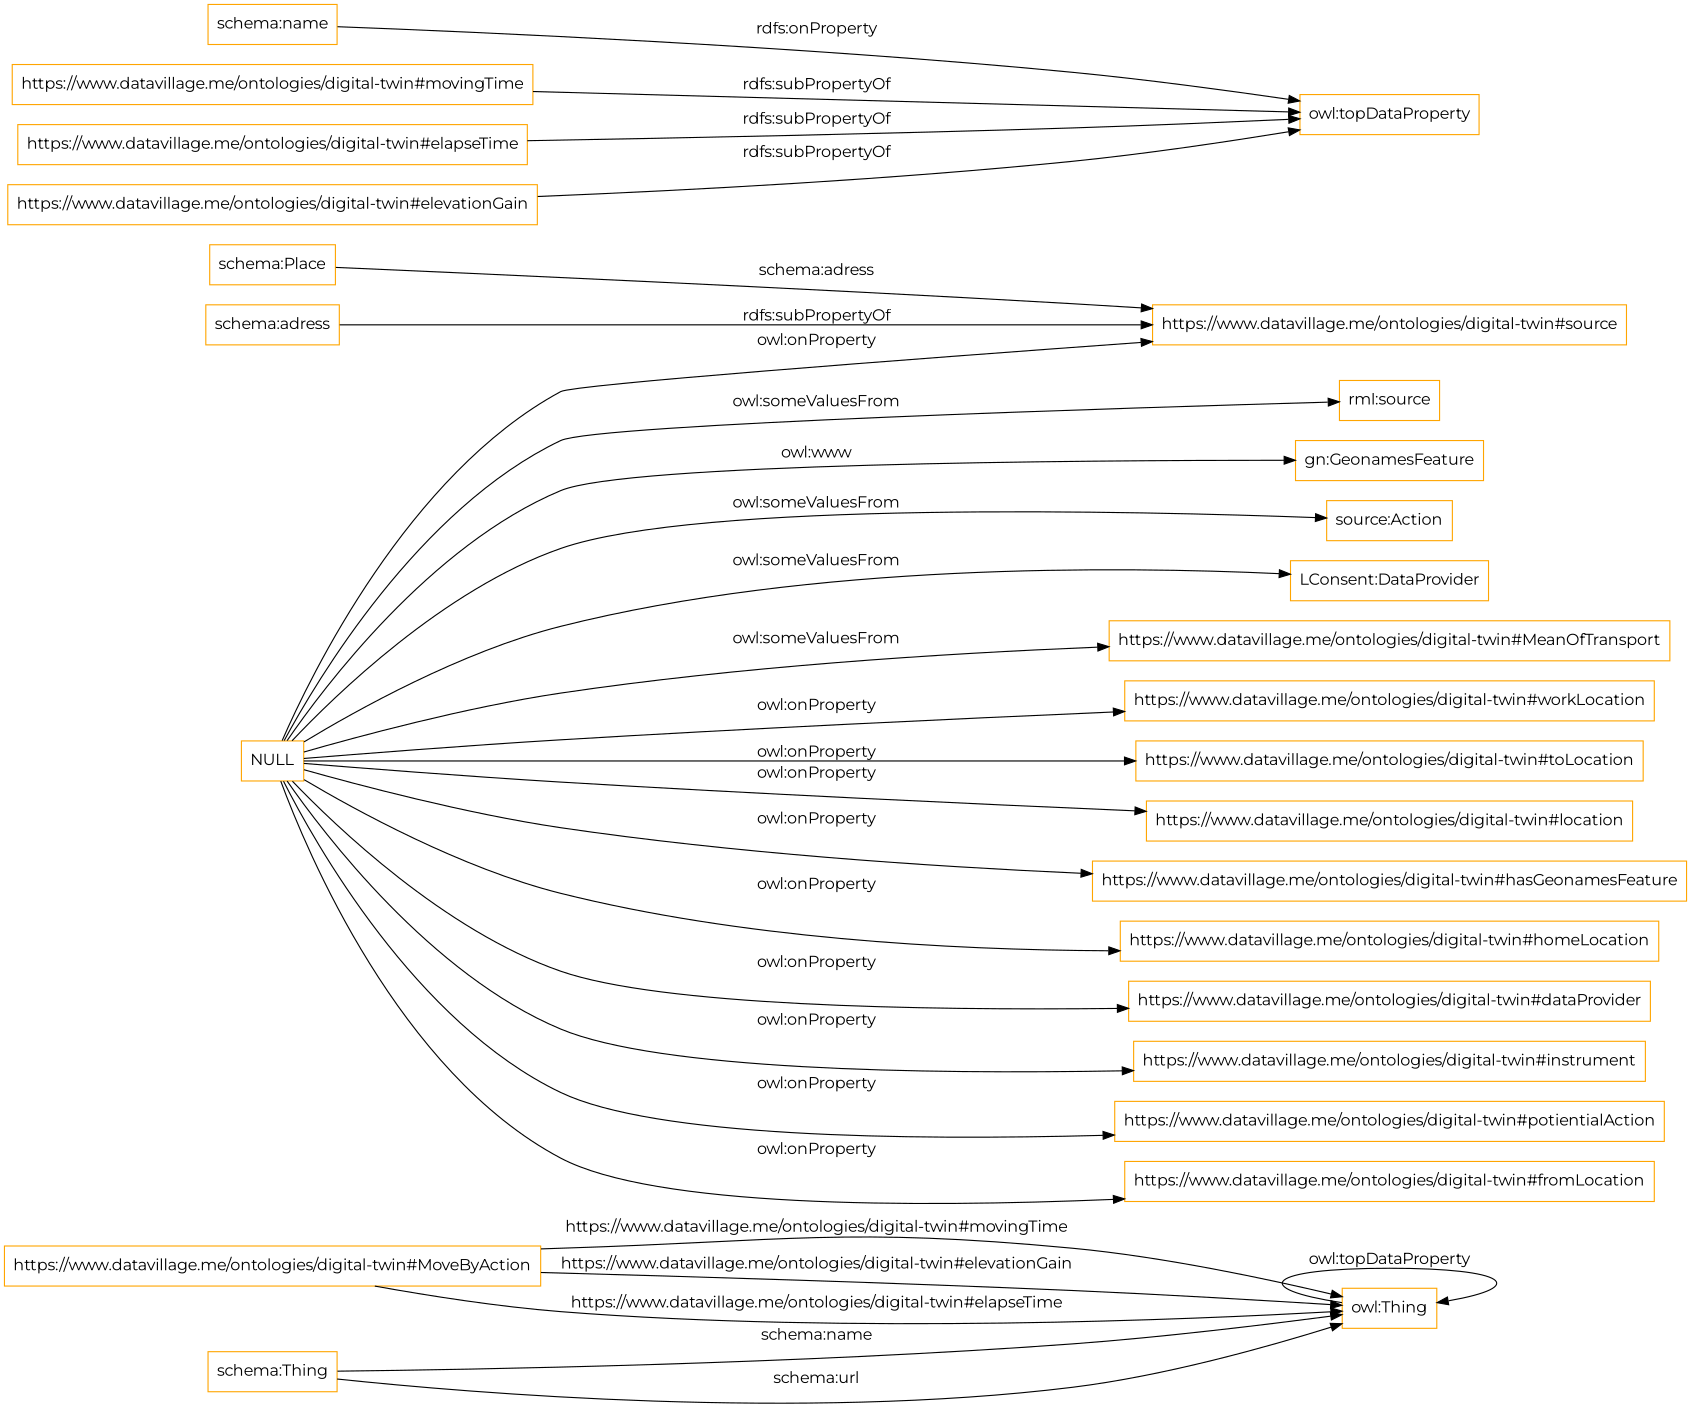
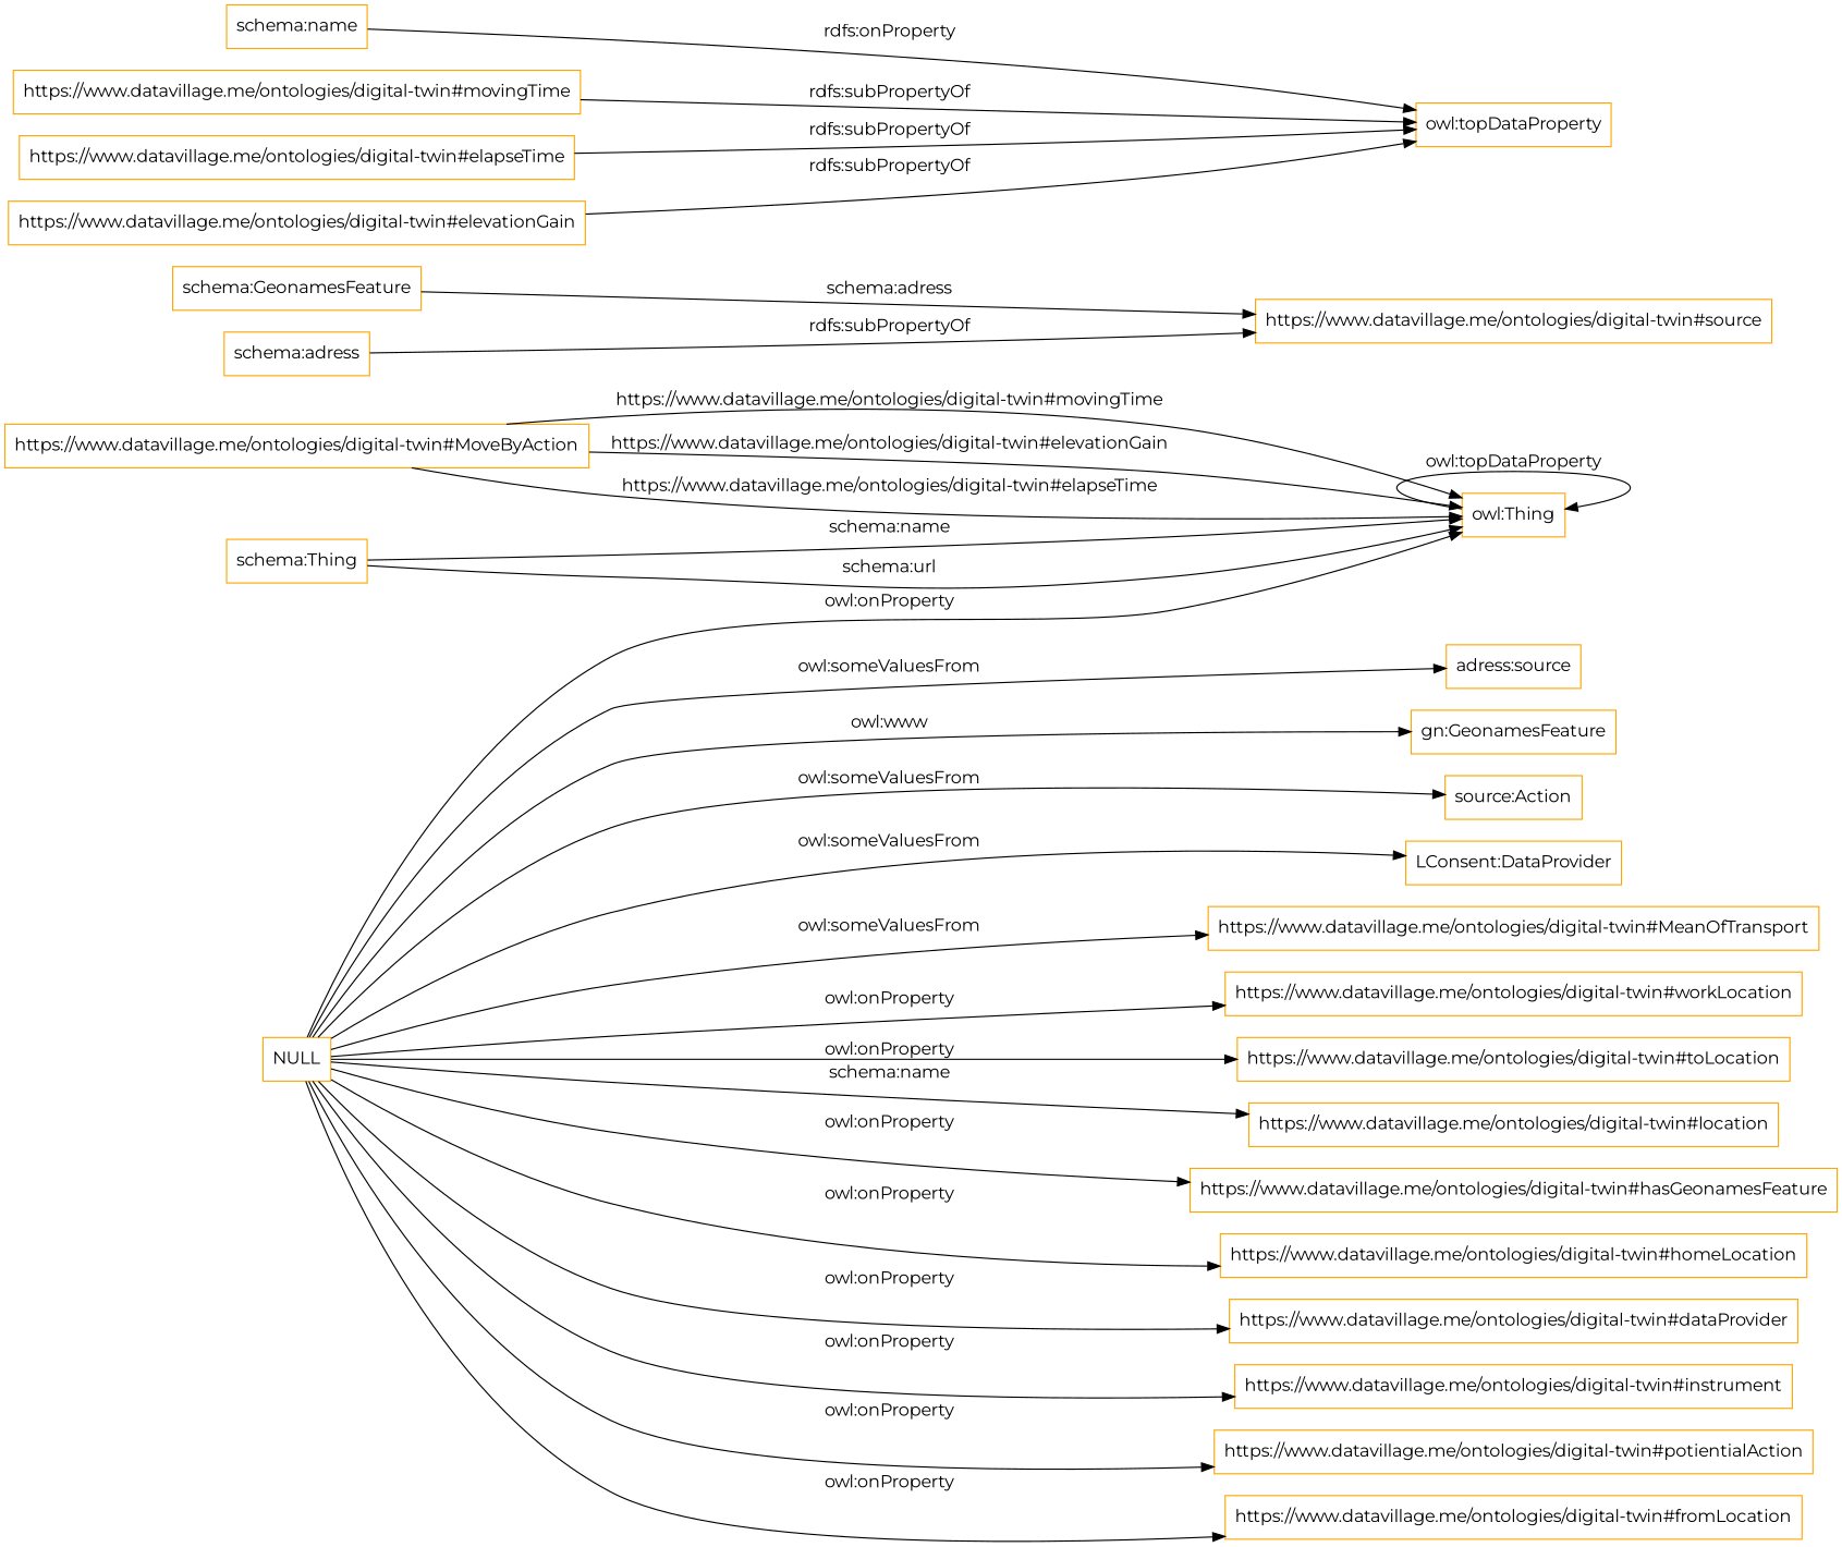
  digraph {
    fontname=Montserrat
    rankdir=LR
    node [color=orange fontname=Montserrat shape=rectangle]
    edge [fontname=Montserrat]
    "https://www.datavillage.me/ontologies/digital-twin#MoveByAction"
    "owl:Thing"
    "schema:Thing"
-   "schema:Place"
+   "schema:Place" [label="schema:GeonamesFeature"]
    "https://www.datavillage.me/ontologies/digital-twin#source"
    "schema:name"
    "owl:topDataProperty"
    "schema:adress"
    "https://www.datavillage.me/ontologies/digital-twin#movingTime"
    "https://www.datavillage.me/ontologies/digital-twin#elapseTime"
    "https://www.datavillage.me/ontologies/digital-twin#elevationGain"
    NULL
-   "rml:source"
+   "rml:source" [label="adress:source"]
    "gn:GeonamesFeature"
    n15 [label="source:Action"]
    "LConsent:DataProvider"
    "https://www.datavillage.me/ontologies/digital-twin#MeanOfTransport"
    "https://www.datavillage.me/ontologies/digital-twin#workLocation"
    "https://www.datavillage.me/ontologies/digital-twin#toLocation"
    "https://www.datavillage.me/ontologies/digital-twin#location"
    "https://www.datavillage.me/ontologies/digital-twin#hasGeonamesFeature"
    "https://www.datavillage.me/ontologies/digital-twin#homeLocation"
    "https://www.datavillage.me/ontologies/digital-twin#dataProvider"
    "https://www.datavillage.me/ontologies/digital-twin#instrument"
    "https://www.datavillage.me/ontologies/digital-twin#potientialAction"
    "https://www.datavillage.me/ontologies/digital-twin#fromLocation"
    "https://www.datavillage.me/ontologies/digital-twin#MoveByAction" -> "owl:Thing" [label="https://www.datavillage.me/ontologies/digital-twin#movingTime"]
    "https://www.datavillage.me/ontologies/digital-twin#MoveByAction" -> "owl:Thing" [label="https://www.datavillage.me/ontologies/digital-twin#elevationGain"]
    "https://www.datavillage.me/ontologies/digital-twin#MoveByAction" -> "owl:Thing" [label="https://www.datavillage.me/ontologies/digital-twin#elapseTime"]
    "owl:Thing" -> "owl:Thing" [label="owl:topDataProperty"]
    "schema:Thing" -> "owl:Thing" [label="schema:name"]
    "schema:Thing" -> "owl:Thing" [label="schema:url"]
    "schema:Place" -> "https://www.datavillage.me/ontologies/digital-twin#source" [label="schema:adress"]
    "schema:name" -> "owl:topDataProperty" [label="rdfs:onProperty"]
    "schema:adress" -> "https://www.datavillage.me/ontologies/digital-twin#source" [label="rdfs:subPropertyOf"]
    "https://www.datavillage.me/ontologies/digital-twin#movingTime" -> "owl:topDataProperty" [label="rdfs:subPropertyOf"]
    "https://www.datavillage.me/ontologies/digital-twin#elapseTime" -> "owl:topDataProperty" [label="rdfs:subPropertyOf"]
    "https://www.datavillage.me/ontologies/digital-twin#elevationGain" -> "owl:topDataProperty" [label="rdfs:subPropertyOf"]
-   NULL -> "https://www.datavillage.me/ontologies/digital-twin#source" [label="owl:onProperty"]
+   NULL -> "owl:Thing" [label="owl:onProperty"]
    NULL -> "rml:source" [label="owl:someValuesFrom"]
    NULL -> "gn:GeonamesFeature" [label="owl:www"]
    NULL -> n15 [label="owl:someValuesFrom"]
    NULL -> "LConsent:DataProvider" [label="owl:someValuesFrom"]
    NULL -> "https://www.datavillage.me/ontologies/digital-twin#MeanOfTransport" [label="owl:someValuesFrom"]
    NULL -> "https://www.datavillage.me/ontologies/digital-twin#workLocation" [label="owl:onProperty"]
    NULL -> "https://www.datavillage.me/ontologies/digital-twin#toLocation" [label="owl:onProperty"]
-   NULL -> "https://www.datavillage.me/ontologies/digital-twin#location" [label="owl:onProperty"]
+   NULL -> "https://www.datavillage.me/ontologies/digital-twin#location" [label="schema:name"]
    NULL -> "https://www.datavillage.me/ontologies/digital-twin#hasGeonamesFeature" [label="owl:onProperty"]
    NULL -> "https://www.datavillage.me/ontologies/digital-twin#homeLocation" [label="owl:onProperty"]
    NULL -> "https://www.datavillage.me/ontologies/digital-twin#dataProvider" [label="owl:onProperty"]
    NULL -> "https://www.datavillage.me/ontologies/digital-twin#instrument" [label="owl:onProperty"]
    NULL -> "https://www.datavillage.me/ontologies/digital-twin#potientialAction" [label="owl:onProperty"]
    NULL -> "https://www.datavillage.me/ontologies/digital-twin#fromLocation" [label="owl:onProperty"]
  }
